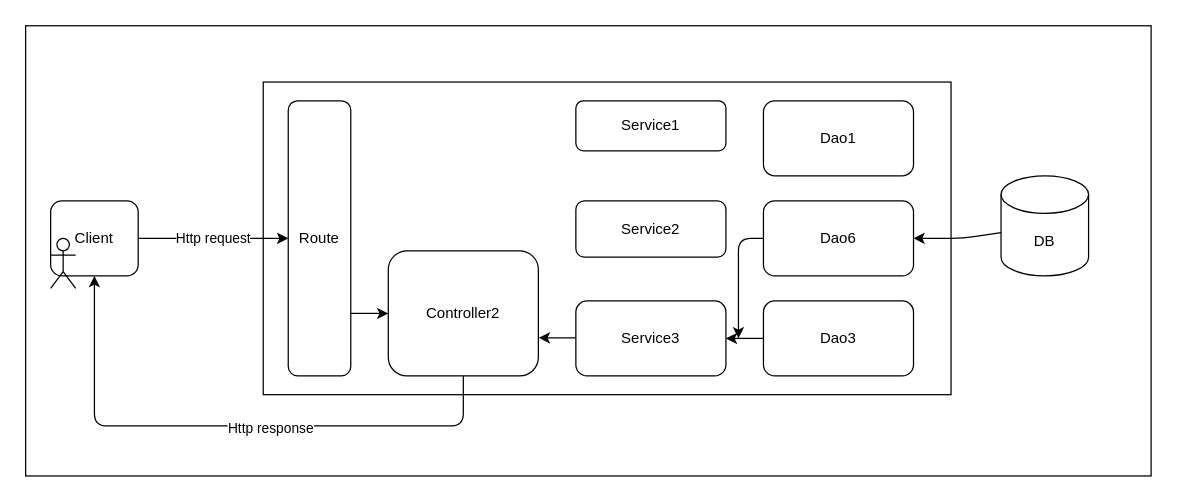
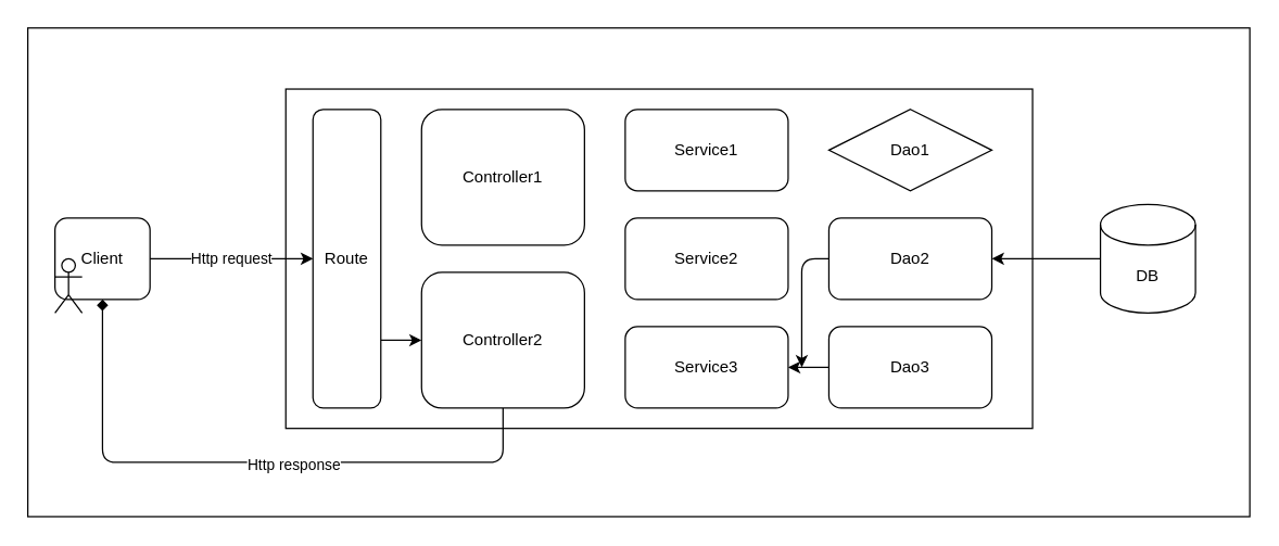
  <mxCell id="0" />
  <mxCell id="1" parent="0" />
  <mxCell id="2" value="" style="rounded=0;whiteSpace=wrap;html=1;" vertex="1" parent="1"><mxGeometry x="20" y="20" width="900" height="360" as="geometry" /></mxCell>
  <mxCell id="3" value="Client" style="rounded=1;whiteSpace=wrap;html=1;" vertex="1" parent="1"><mxGeometry x="40" y="160" width="70" height="60" as="geometry" /></mxCell>
  <mxCell id="4" value="" style="rounded=0;whiteSpace=wrap;html=1;" vertex="1" parent="1"><mxGeometry x="210" y="65" width="550" height="250" as="geometry" /></mxCell>
  <mxCell id="5" style="edgeStyle=none;html=1;entryX=0;entryY=0.5;entryDx=0;entryDy=0;" edge="1" parent="1" target="10"><mxGeometry relative="1" as="geometry"><mxPoint x="280" y="250" as="sourcePoint" /></mxGeometry></mxCell>
  <mxCell id="6" value="Route" style="rounded=1;whiteSpace=wrap;html=1;" vertex="1" parent="1"><mxGeometry x="230" y="80" width="50" height="220" as="geometry" /></mxCell>
- <mxCell id="8" style="edgeStyle=none;html=1;exitX=0.5;exitY=1;exitDx=0;exitDy=0;entryX=0.5;entryY=1;entryDx=0;entryDy=0;" edge="1" parent="1" source="10" target="3"><mxGeometry relative="1" as="geometry"><mxPoint x="370" y="360" as="targetPoint" /><Array as="points"><mxPoint x="370" y="340" /><mxPoint x="75" y="340" /></Array></mxGeometry></mxCell>
+ <mxCell id="7" value="Controller1" style="rounded=1;whiteSpace=wrap;html=1;" vertex="1" parent="1"><mxGeometry x="310" y="80" width="120" height="100" as="geometry" /></mxCell>
+ <mxCell id="8" style="edgeStyle=none;html=1;exitX=0.5;exitY=1;exitDx=0;exitDy=0;entryX=0.5;entryY=1;entryDx=0;entryDy=0;endArrow=diamond;" edge="1" parent="1" source="10" target="3"><mxGeometry relative="1" as="geometry"><mxPoint x="370" y="360" as="targetPoint" /><Array as="points"><mxPoint x="370" y="340" /><mxPoint x="75" y="340" /></Array></mxGeometry></mxCell>
  <mxCell id="9" value="Http response" style="edgeLabel;html=1;align=center;verticalAlign=middle;resizable=0;points=[];" vertex="1" connectable="0" parent="8"><mxGeometry x="-0.143" y="1" relative="1" as="geometry"><mxPoint as="offset" /></mxGeometry></mxCell>
  <mxCell id="10" value="Controller2" style="rounded=1;whiteSpace=wrap;html=1;" vertex="1" parent="1"><mxGeometry x="310" y="200" width="120" height="100" as="geometry" /></mxCell>
- <mxCell id="11" value="Service1" style="rounded=1;whiteSpace=wrap;html=1;" vertex="1" parent="1"><mxGeometry x="460" y="80" width="120" height="40" as="geometry" /></mxCell>
- <mxCell id="12" value="Service2" style="rounded=1;whiteSpace=wrap;html=1;" vertex="1" parent="1"><mxGeometry x="460" y="160" width="120" height="45" as="geometry" /></mxCell>
- <mxCell id="13" style="edgeStyle=none;html=1;entryX=1.003;entryY=0.695;entryDx=0;entryDy=0;entryPerimeter=0;" edge="1" parent="1" source="14" target="10"><mxGeometry relative="1" as="geometry" /></mxCell>
+ <mxCell id="11" value="Service1" style="rounded=1;whiteSpace=wrap;html=1;" vertex="1" parent="1"><mxGeometry x="460" y="80" width="120" height="60" as="geometry" /></mxCell>
+ <mxCell id="12" value="Service2" style="rounded=1;whiteSpace=wrap;html=1;" vertex="1" parent="1"><mxGeometry x="460" y="160" width="120" height="60" as="geometry" /></mxCell>
  <mxCell id="14" value="Service3" style="rounded=1;whiteSpace=wrap;html=1;" vertex="1" parent="1"><mxGeometry x="460" y="240" width="120" height="60" as="geometry" /></mxCell>
  <mxCell id="15" style="edgeStyle=none;html=1;exitX=0;exitY=0.5;exitDx=0;exitDy=0;" edge="1" parent="1" source="16"><mxGeometry relative="1" as="geometry"><mxPoint x="580" y="270" as="targetPoint" /></mxGeometry></mxCell>
  <mxCell id="16" value="Dao3" style="rounded=1;whiteSpace=wrap;html=1;" vertex="1" parent="1"><mxGeometry x="610" y="240" width="120" height="60" as="geometry" /></mxCell>
  <mxCell id="17" style="edgeStyle=none;html=1;exitX=0;exitY=0.5;exitDx=0;exitDy=0;" edge="1" parent="1" source="18"><mxGeometry relative="1" as="geometry"><mxPoint x="590" y="270" as="targetPoint" /><Array as="points"><mxPoint x="590" y="190" /></Array></mxGeometry></mxCell>
- <mxCell id="18" value="Dao6" style="rounded=1;whiteSpace=wrap;html=1;" vertex="1" parent="1"><mxGeometry x="610" y="160" width="120" height="60" as="geometry" /></mxCell>
- <mxCell id="19" value="Dao1" style="rounded=1;whiteSpace=wrap;html=1;" vertex="1" parent="1"><mxGeometry x="610" y="80" width="120" height="60" as="geometry" /></mxCell>
+ <mxCell id="18" value="Dao2" style="rounded=1;whiteSpace=wrap;html=1;" vertex="1" parent="1"><mxGeometry x="610" y="160" width="120" height="60" as="geometry" /></mxCell>
+ <mxCell id="19" value="Dao1" style="rhombus;whiteSpace=wrap;html=1;" vertex="1" parent="1"><mxGeometry x="610" y="80" width="120" height="60" as="geometry" /></mxCell>
  <mxCell id="20" value="Http request" style="edgeStyle=none;html=1;exitX=1;exitY=0.5;exitDx=0;exitDy=0;entryX=0;entryY=0.5;entryDx=0;entryDy=0;" edge="1" parent="1" source="3" target="6"><mxGeometry relative="1" as="geometry"><mxPoint as="offset" /></mxGeometry></mxCell>
  <mxCell id="21" style="edgeStyle=none;html=1;" edge="1" parent="1" source="22" target="18"><mxGeometry relative="1" as="geometry"><Array as="points"><mxPoint x="770" y="190" /></Array></mxGeometry></mxCell>
- <mxCell id="22" value="DB" style="shape=cylinder3;whiteSpace=wrap;html=1;boundedLbl=1;backgroundOutline=1;size=15;" vertex="1" parent="1"><mxGeometry x="800" y="140" width="70" height="80" as="geometry" /></mxCell>
+ <mxCell id="22" value="DB" style="shape=cylinder3;whiteSpace=wrap;html=1;boundedLbl=1;backgroundOutline=1;size=15;" vertex="1" parent="1"><mxGeometry x="810" y="150" width="70" height="80" as="geometry" /></mxCell>
  <mxCell id="23" value="" style="shape=umlActor;verticalLabelPosition=bottom;verticalAlign=top;html=1;outlineConnect=0;" vertex="1" parent="1"><mxGeometry x="40" y="190" width="20" height="40" as="geometry" /></mxCell>
